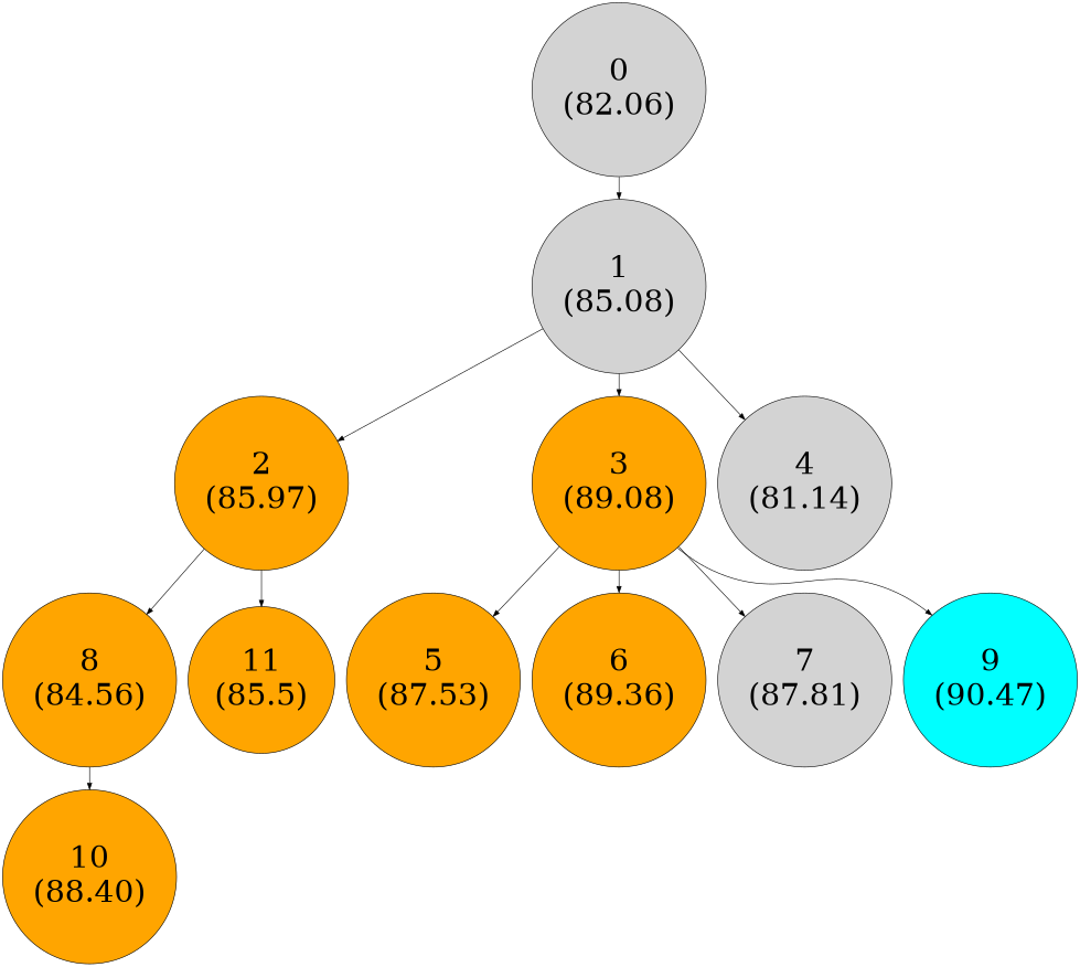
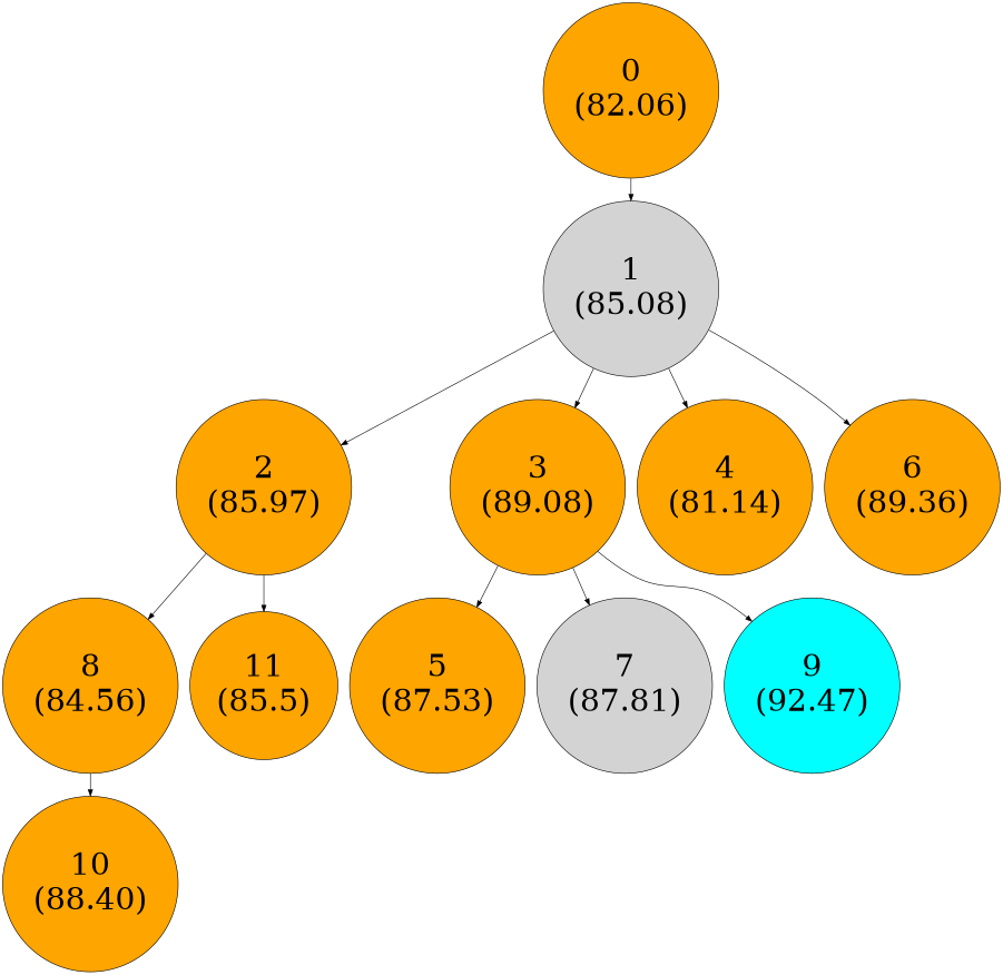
  digraph {
    node [fontsize=50 shape=circle style=filled fillcolor=orange]
-   n1 [label="0\n(82.06)" fillcolor=""]
+   n1 [label="0\n(82.06)"]
    n2 [label="1\n(85.08)" fillcolor=""]
    n3 [fontcolor=black label="2\n(85.97)"]
    n4 [label="3\n(89.08)"]
-   n5 [label="4\n(81.14)" fillcolor=""]
+   n5 [label="4\n(81.14)"]
    n6 [label="8\n(84.56)"]
    n7 [fontcolor=black label="11\n(85.5)"]
    n8 [fontcolor=black label="5\n(87.53)"]
    n9 [fontcolor=black label="6\n(89.36)"]
    n10 [label="7\n(87.81)" fillcolor=""]
-   n11 [fillcolor=cyan fontcolor=black label="9\n(90.47)"]
+   n11 [fillcolor=cyan fontcolor=black label="9\n(92.47)"]
    n12 [fontcolor=black label="10\n(88.40)"]
    n1 -> n2
    n2 -> n3
    n2 -> n4
    n2 -> n5
    n3 -> n6
    n3 -> n7
    n4 -> n8
-   n4 -> n9
+   n2 -> n9
    n4 -> n10
    n4 -> n11
    n6 -> n12
  }
